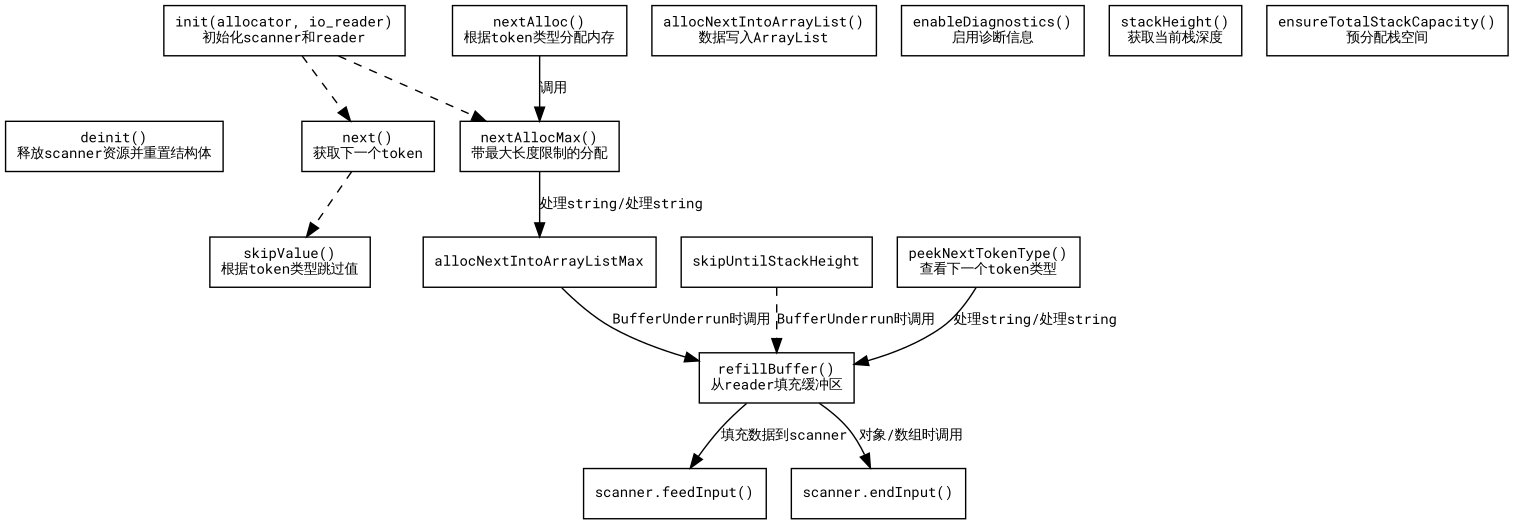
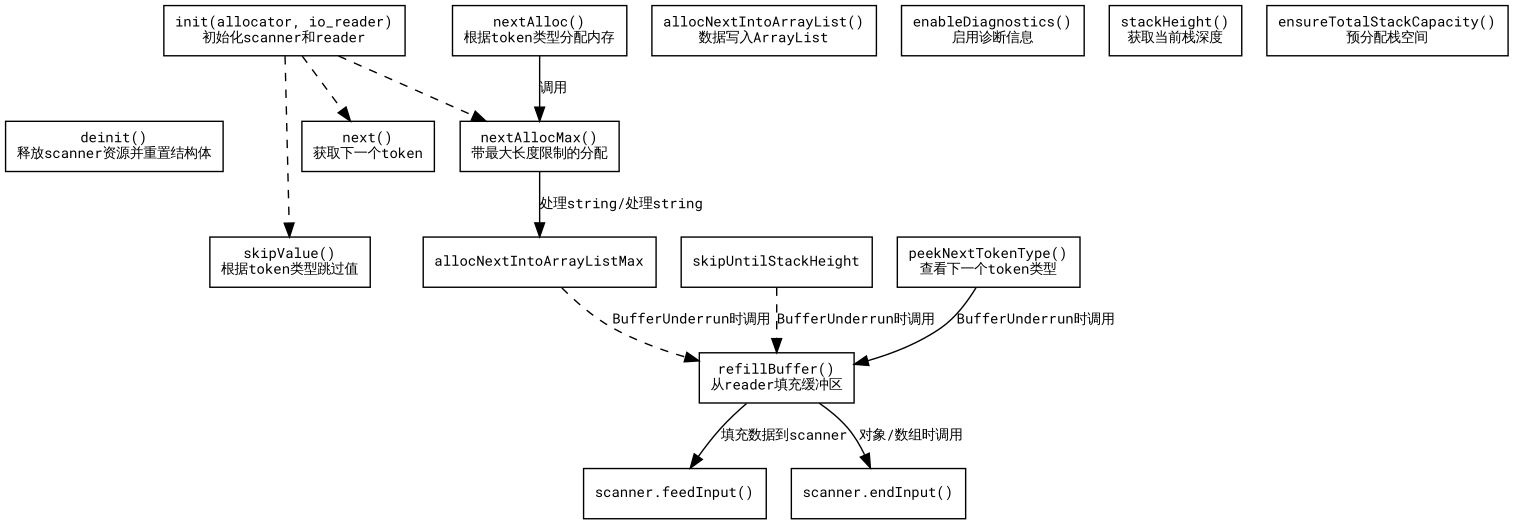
  digraph {
    fontname="Roboto Mono"
    node [fontname="Roboto Mono" fontsize=10 shape=rectangle]
    edge [fontname="Roboto Mono" fontsize=10]
    n1 [label="init(allocator, io_reader)\n初始化scanner和reader"]
    n2 [label="deinit()\n释放scanner资源并重置结构体"]
    n3 [label="skipValue()\n根据token类型跳过值"]
    n4 [label="next()\n获取下一个token"]
    n5 [label="nextAllocMax()\n带最大长度限制的分配"]
    n6 [label="nextAlloc()\n根据token类型分配内存"]
    allocNextIntoArrayListMax
    n8 [label="refillBuffer()\n从reader填充缓冲区"]
    n9 [label="allocNextIntoArrayList()\n数据写入ArrayList"]
    n10 [label="scanner.feedInput()"]
    n11 [label="scanner.endInput()"]
    skipUntilStackHeight
    n13 [label="peekNextTokenType()\n查看下一个token类型"]
    n14 [label="enableDiagnostics()\n启用诊断信息"]
    n15 [label="stackHeight()\n获取当前栈深度"]
    n16 [label="ensureTotalStackCapacity()\n预分配栈空间"]
    n1 -> n2 [style=invis]
-   n4 -> n3 [style=dashed]
+   n1 -> n3 [style=dashed]
    n1 -> n4 [style=dashed]
    n1 -> n5 [style=dashed]
    n5 -> allocNextIntoArrayListMax [label="处理string/处理string"]
    n6 -> n5 [label="调用"]
-   allocNextIntoArrayListMax -> n8 [label="BufferUnderrun时调用"]
+   allocNextIntoArrayListMax -> n8 [label="BufferUnderrun时调用" style=dashed]
    n8 -> n10 [label="填充数据到scanner"]
    n8 -> n11 [label="对象/数组时调用"]
    skipUntilStackHeight -> n8 [label="BufferUnderrun时调用" style=dashed]
-   n13 -> n8 [label="处理string/处理string"]
+   n13 -> n8 [label="BufferUnderrun时调用"]
  }
